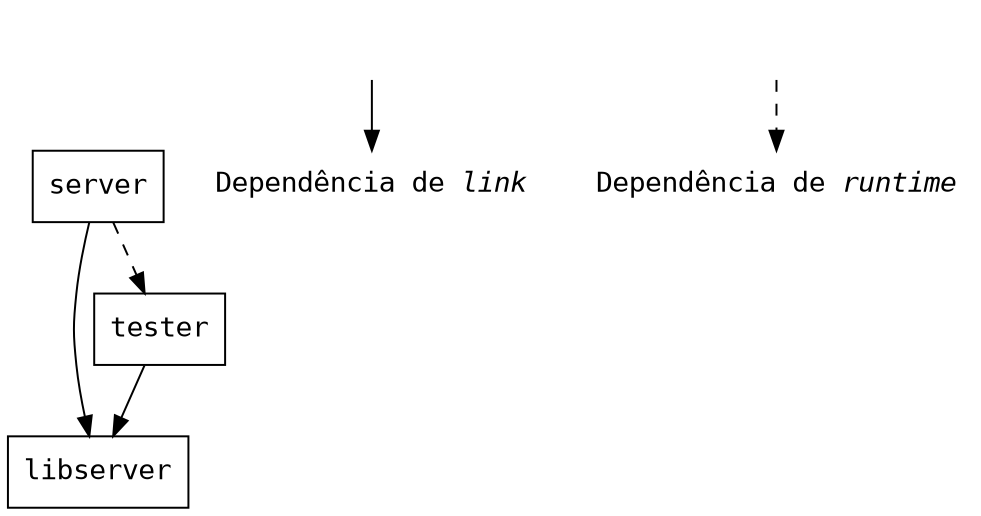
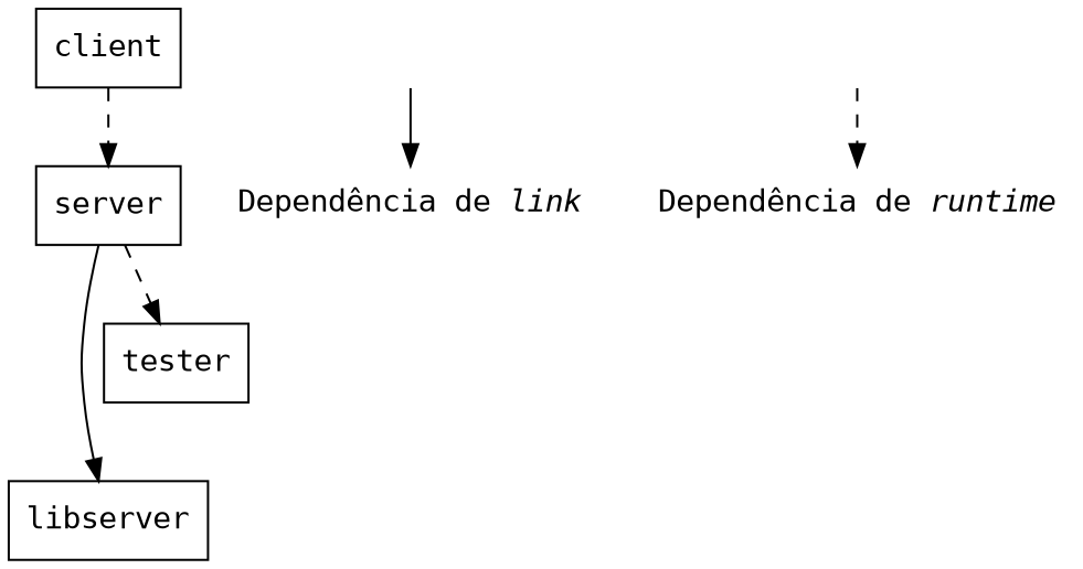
  digraph {
    fontname="DejaVu Sans Mono"
    node [fontname="DejaVu Sans Mono" shape=box]
    edge [fontname="DejaVu Sans Mono"]
    server
    libserver
    tester
+   client
    0 [shape=none style=invis]
    n6 [label=<Dependência de <I>link</I>> shape=none]
    1 [shape=none style=invis]
    n8 [label=<Dependência de <I>runtime</I>> shape=none]
    server -> libserver
    server -> tester [style=dashed]
-   tester -> libserver
+   client -> server [style=dashed]
    0 -> n6
    1 -> n8 [style=dashed]
  }
